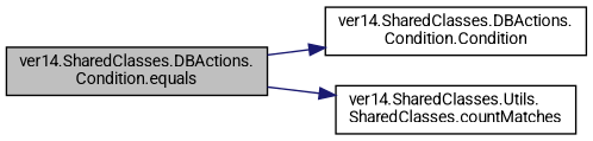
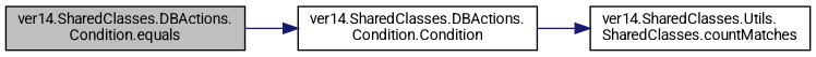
  digraph {
    fontname=Roboto
    rankdir=LR
    node [color=black fillcolor=white fontname=Roboto fontsize=10 shape=record style=filled]
    edge [color=midnightblue fontname=Roboto fontsize=10 labelfontname=Helvetica labelfontsize=10 style=solid]
    n1 [fillcolor=grey75 fontcolor=black height=0.2 label="ver14.SharedClasses.DBActions.\lCondition.equals" width=0.4]
    n2 [height=0.2 label="ver14.SharedClasses.DBActions.\lCondition.Condition" width=0.4]
    n3 [height=0.2 label="ver14.SharedClasses.Utils.\lSharedClasses.countMatches" width=0.4]
    n1 -> n2
-   n1 -> n3
+   n2 -> n3
  }
